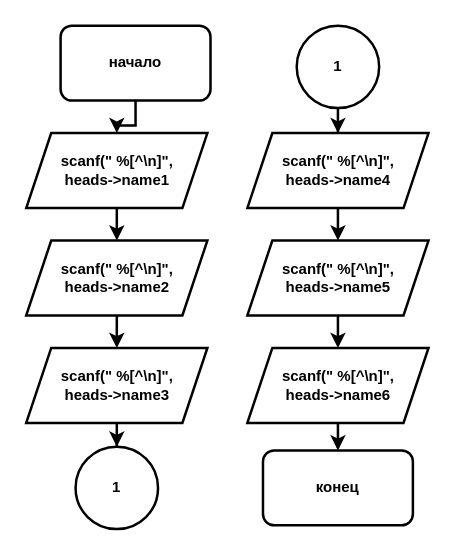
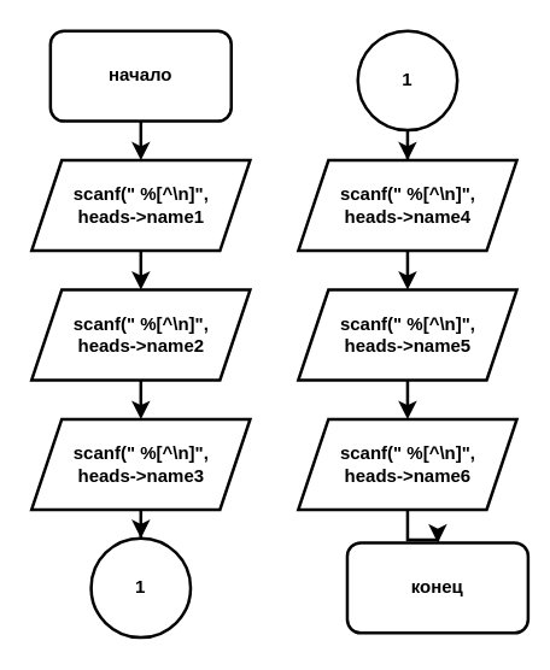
  <mxCell id="0" />
  <mxCell id="1" parent="0" />
  <mxCell id="2" value="" style="edgeStyle=orthogonalEdgeStyle;rounded=0;orthogonalLoop=1;jettySize=auto;html=1;strokeWidth=2;fontStyle=1" parent="1" source="3" target="5" edge="1"><mxGeometry relative="1" as="geometry" /></mxCell>
- <mxCell id="3" value="начало" style="rounded=1;whiteSpace=wrap;html=1;strokeWidth=2;fontStyle=1" parent="1" vertex="1"><mxGeometry x="48" y="20" width="120" height="60" as="geometry" /></mxCell>
+ <mxCell id="3" value="начало" style="rounded=1;whiteSpace=wrap;html=1;strokeWidth=2;fontStyle=1" parent="1" vertex="1"><mxGeometry x="33" y="20" width="120" height="60" as="geometry" /></mxCell>
  <mxCell id="4" value="" style="edgeStyle=orthogonalEdgeStyle;rounded=0;orthogonalLoop=1;jettySize=auto;html=1;strokeWidth=2;fontStyle=1" parent="1" source="5" edge="1"><mxGeometry relative="1" as="geometry"><mxPoint x="93" y="192" as="targetPoint" /></mxGeometry></mxCell>
  <mxCell id="5" value="scanf(&quot; %[^\n]&quot;,&lt;div&gt;heads-&amp;gt;name1&lt;/div&gt;" style="shape=parallelogram;perimeter=parallelogramPerimeter;whiteSpace=wrap;html=1;fixedSize=1;strokeWidth=2;fontStyle=1" parent="1" vertex="1"><mxGeometry x="20.5" y="106" width="145" height="60" as="geometry" /></mxCell>
- <mxCell id="6" value="конец" style="rounded=1;whiteSpace=wrap;html=1;strokeWidth=2;fontStyle=1" parent="1" vertex="1"><mxGeometry x="210" y="360" width="120" height="60" as="geometry" /></mxCell>
+ <mxCell id="6" value="конец" style="rounded=1;whiteSpace=wrap;html=1;strokeWidth=2;fontStyle=1" parent="1" vertex="1"><mxGeometry x="230" y="360" width="120" height="60" as="geometry" /></mxCell>
  <mxCell id="7" value="" style="edgeStyle=orthogonalEdgeStyle;rounded=0;orthogonalLoop=1;jettySize=auto;html=1;fontStyle=1;strokeWidth=2;" edge="1" parent="1" source="8" target="10"><mxGeometry relative="1" as="geometry" /></mxCell>
  <mxCell id="8" value="scanf(&quot; %[^\n]&quot;,&lt;div&gt;heads-&amp;gt;name2&lt;/div&gt;" style="shape=parallelogram;perimeter=parallelogramPerimeter;whiteSpace=wrap;html=1;fixedSize=1;strokeWidth=2;fontStyle=1" vertex="1" parent="1"><mxGeometry x="20.5" y="192" width="145" height="60" as="geometry" /></mxCell>
  <mxCell id="9" value="" style="edgeStyle=orthogonalEdgeStyle;rounded=0;orthogonalLoop=1;jettySize=auto;html=1;fontStyle=1;strokeWidth=2;" edge="1" parent="1" source="10" target="11"><mxGeometry relative="1" as="geometry" /></mxCell>
  <mxCell id="10" value="scanf(&quot; %[^\n]&quot;,&lt;div&gt;heads-&amp;gt;name3&lt;/div&gt;" style="shape=parallelogram;perimeter=parallelogramPerimeter;whiteSpace=wrap;html=1;fixedSize=1;strokeWidth=2;fontStyle=1" vertex="1" parent="1"><mxGeometry x="20.5" y="278" width="145" height="60" as="geometry" /></mxCell>
  <mxCell id="11" value="1" style="ellipse;whiteSpace=wrap;html=1;aspect=fixed;fontStyle=1;strokeWidth=2;" vertex="1" parent="1"><mxGeometry x="60" y="357" width="66" height="66" as="geometry" /></mxCell>
  <mxCell id="12" value="" style="edgeStyle=orthogonalEdgeStyle;rounded=0;orthogonalLoop=1;jettySize=auto;html=1;fontStyle=1;strokeWidth=2;" edge="1" parent="1" source="13" target="15"><mxGeometry relative="1" as="geometry" /></mxCell>
  <mxCell id="13" value="1" style="ellipse;whiteSpace=wrap;html=1;aspect=fixed;fontStyle=1;strokeWidth=2;" vertex="1" parent="1"><mxGeometry x="237" y="20" width="66" height="66" as="geometry" /></mxCell>
  <mxCell id="14" value="" style="edgeStyle=orthogonalEdgeStyle;rounded=0;orthogonalLoop=1;jettySize=auto;html=1;fontStyle=1;strokeWidth=2;" edge="1" parent="1" source="15" target="17"><mxGeometry relative="1" as="geometry" /></mxCell>
  <mxCell id="15" value="scanf(&quot; %[^\n]&quot;,&lt;div&gt;heads-&amp;gt;name4&lt;/div&gt;" style="shape=parallelogram;perimeter=parallelogramPerimeter;whiteSpace=wrap;html=1;fixedSize=1;strokeWidth=2;fontStyle=1" vertex="1" parent="1"><mxGeometry x="197.5" y="106" width="145" height="60" as="geometry" /></mxCell>
  <mxCell id="16" value="" style="edgeStyle=orthogonalEdgeStyle;rounded=0;orthogonalLoop=1;jettySize=auto;html=1;fontStyle=1;strokeWidth=2;" edge="1" parent="1" source="17" target="19"><mxGeometry relative="1" as="geometry" /></mxCell>
  <mxCell id="17" value="scanf(&quot; %[^\n]&quot;,&lt;div&gt;heads-&amp;gt;name5&lt;/div&gt;" style="shape=parallelogram;perimeter=parallelogramPerimeter;whiteSpace=wrap;html=1;fixedSize=1;strokeWidth=2;fontStyle=1" vertex="1" parent="1"><mxGeometry x="197.5" y="192" width="145" height="60" as="geometry" /></mxCell>
  <mxCell id="18" value="" style="edgeStyle=orthogonalEdgeStyle;rounded=0;orthogonalLoop=1;jettySize=auto;html=1;fontStyle=1;strokeWidth=2;" edge="1" parent="1" source="19" target="6"><mxGeometry relative="1" as="geometry" /></mxCell>
  <mxCell id="19" value="scanf(&quot; %[^\n]&quot;,&lt;div&gt;heads-&amp;gt;name6&lt;/div&gt;" style="shape=parallelogram;perimeter=parallelogramPerimeter;whiteSpace=wrap;html=1;fixedSize=1;strokeWidth=2;fontStyle=1" vertex="1" parent="1"><mxGeometry x="197.5" y="278" width="145" height="60" as="geometry" /></mxCell>
